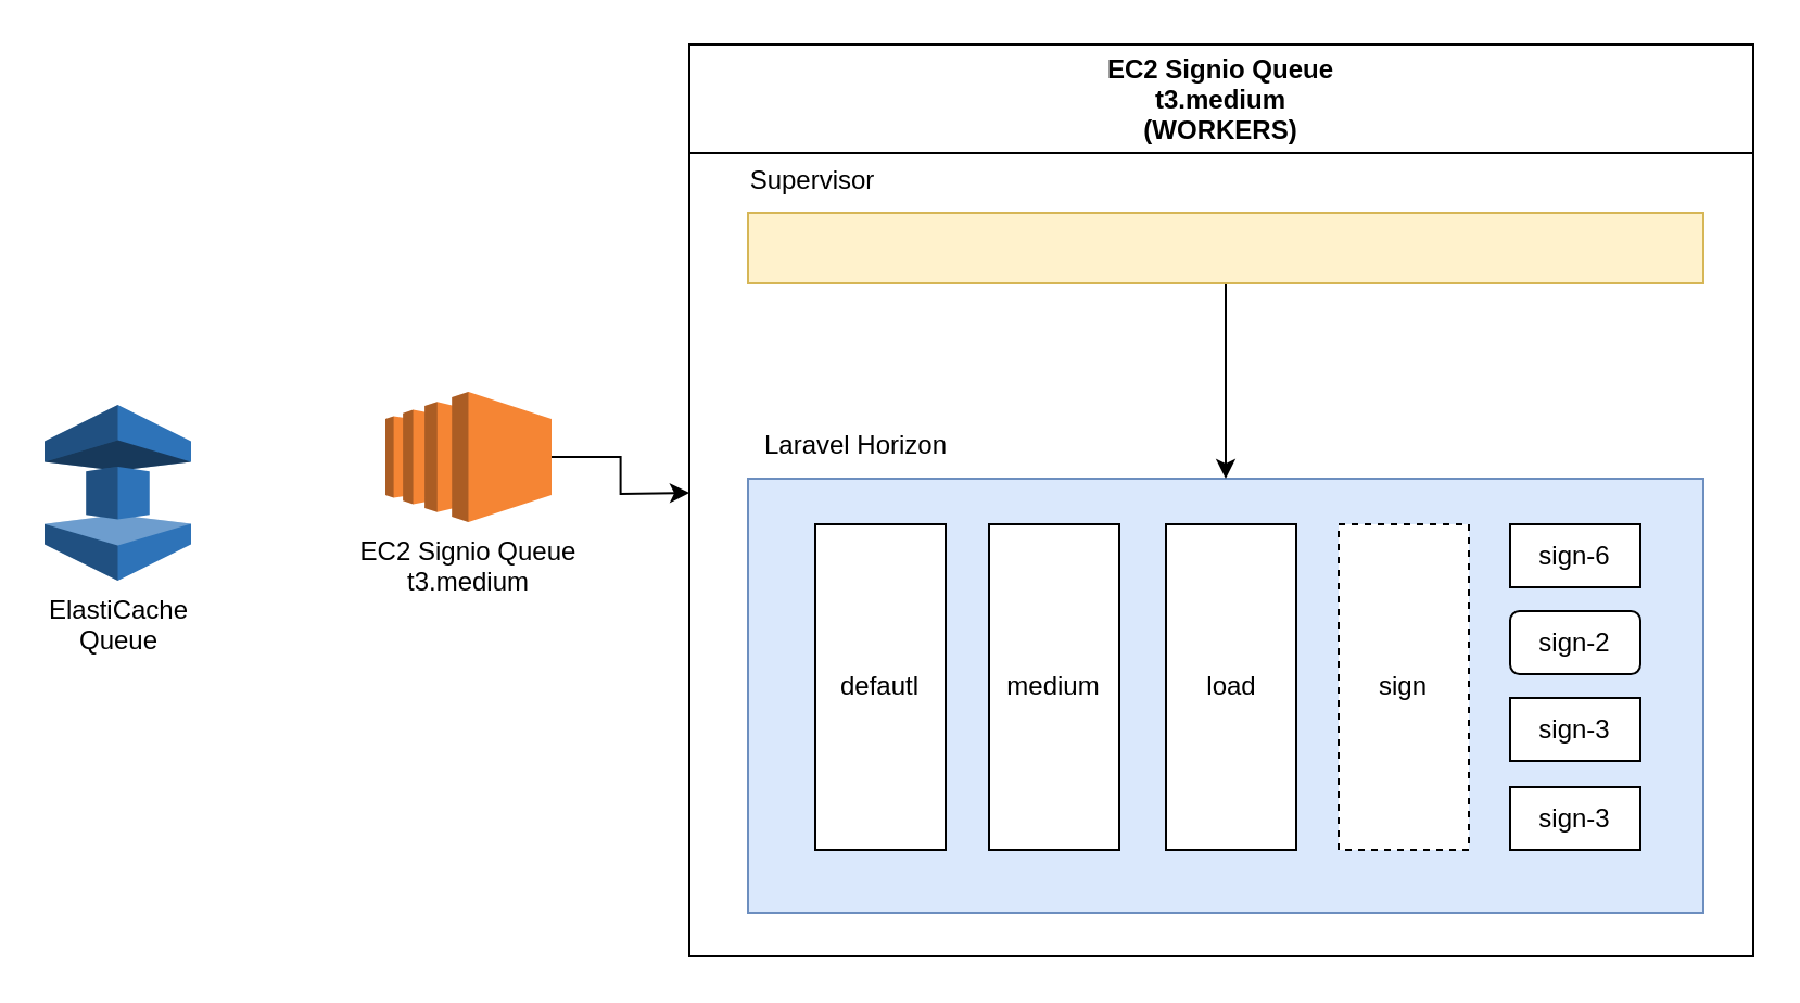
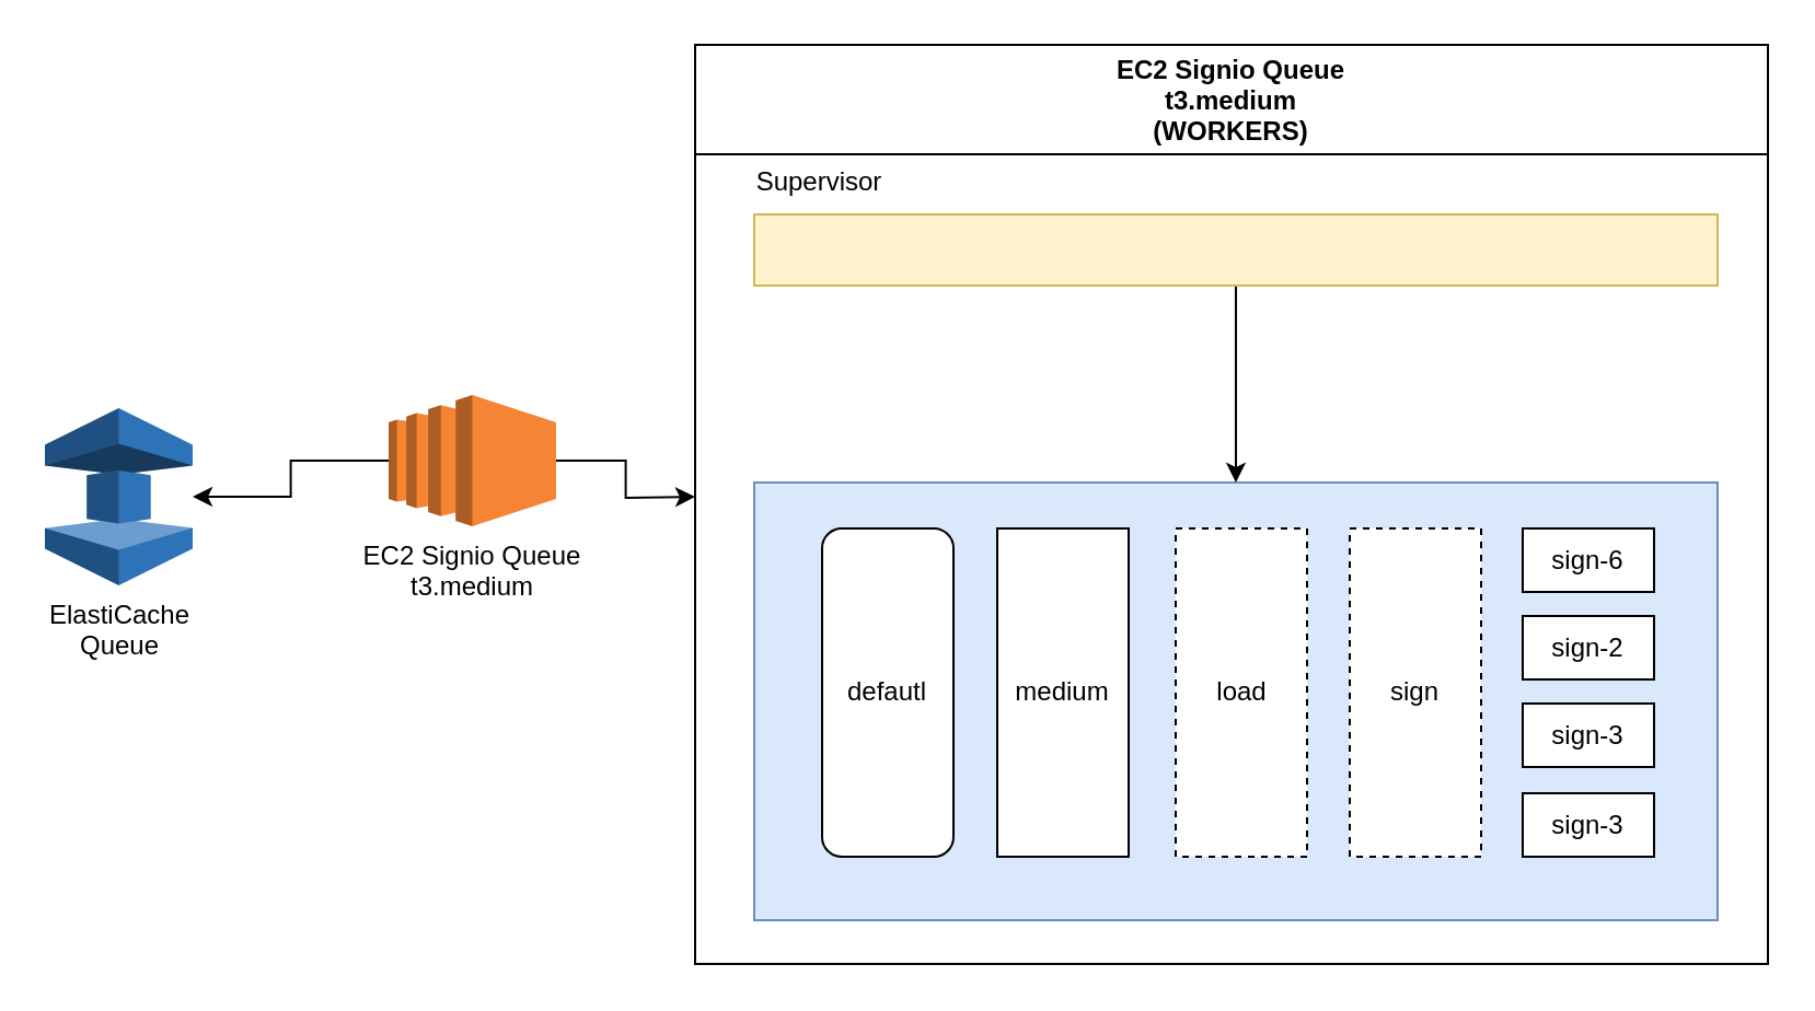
  <mxCell id="0" />
  <mxCell id="1" parent="0" />
+ <mxCell id="2" style="edgeStyle=orthogonalEdgeStyle;rounded=0;orthogonalLoop=1;jettySize=auto;html=1;" edge="1" parent="1" source="4" target="5"><mxGeometry relative="1" as="geometry" /></mxCell>
  <mxCell id="3" style="edgeStyle=orthogonalEdgeStyle;rounded=0;orthogonalLoop=1;jettySize=auto;html=1;" edge="1" parent="1" source="4"><mxGeometry relative="1" as="geometry"><mxPoint x="317" y="226.5" as="targetPoint" /></mxGeometry></mxCell>
  <mxCell id="4" value="EC2 Signio Queue&lt;br&gt;t3.medium" style="outlineConnect=0;dashed=0;verticalLabelPosition=bottom;verticalAlign=top;align=center;html=1;shape=mxgraph.aws3.ec2;fillColor=#F58534;gradientColor=none;" vertex="1" parent="1"><mxGeometry x="177" y="180" width="76.5" height="60" as="geometry" /></mxCell>
  <mxCell id="5" value="ElastiCache&lt;br&gt;Queue" style="outlineConnect=0;dashed=0;verticalLabelPosition=bottom;verticalAlign=top;align=center;html=1;shape=mxgraph.aws3.elasticache;fillColor=#2E73B8;gradientColor=none;" vertex="1" parent="1"><mxGeometry x="20" y="186" width="67.5" height="81" as="geometry" /></mxCell>
  <mxCell id="6" value="EC2 Signio Queue&#10;t3.medium&#10;(WORKERS)" style="swimlane;fillColor=none;startSize=50;" vertex="1" parent="1"><mxGeometry x="317" y="20" width="490" height="420" as="geometry" /></mxCell>
  <mxCell id="7" value="" style="rounded=0;whiteSpace=wrap;html=1;fillColor=#dae8fc;labelPosition=left;verticalLabelPosition=top;align=right;verticalAlign=bottom;strokeColor=#6c8ebf;" vertex="1" parent="6"><mxGeometry x="27" y="200" width="440" height="200" as="geometry" /></mxCell>
  <mxCell id="8" style="edgeStyle=orthogonalEdgeStyle;rounded=0;orthogonalLoop=1;jettySize=auto;html=1;" edge="1" parent="6" source="9" target="7"><mxGeometry relative="1" as="geometry" /></mxCell>
  <mxCell id="9" value="" style="rounded=0;whiteSpace=wrap;html=1;fillColor=#fff2cc;labelPosition=left;verticalLabelPosition=top;align=right;verticalAlign=bottom;strokeColor=#d6b656;" vertex="1" parent="6"><mxGeometry x="27" y="77.5" width="440" height="32.5" as="geometry" /></mxCell>
- <mxCell id="10" value="defautl" style="rounded=0;whiteSpace=wrap;html=1;labelPosition=center;verticalLabelPosition=middle;align=center;verticalAlign=middle;" vertex="1" parent="6"><mxGeometry x="58" y="221" width="60" height="150" as="geometry" /></mxCell>
+ <mxCell id="10" value="defautl" style="whiteSpace=wrap;html=1;labelPosition=center;verticalLabelPosition=middle;align=center;verticalAlign=middle;rounded=1;" vertex="1" parent="6"><mxGeometry x="58" y="221" width="60" height="150" as="geometry" /></mxCell>
  <mxCell id="11" value="medium" style="rounded=0;whiteSpace=wrap;html=1;labelPosition=center;verticalLabelPosition=middle;align=center;verticalAlign=middle;" vertex="1" parent="6"><mxGeometry x="138" y="221" width="60" height="150" as="geometry" /></mxCell>
- <mxCell id="12" value="load" style="rounded=0;whiteSpace=wrap;html=1;labelPosition=center;verticalLabelPosition=middle;align=center;verticalAlign=middle;" vertex="1" parent="6"><mxGeometry x="219.5" y="221" width="60" height="150" as="geometry" /></mxCell>
+ <mxCell id="12" value="load" style="rounded=0;whiteSpace=wrap;html=1;labelPosition=center;verticalLabelPosition=middle;align=center;verticalAlign=middle;dashed=1;" vertex="1" parent="6"><mxGeometry x="219.5" y="221" width="60" height="150" as="geometry" /></mxCell>
  <mxCell id="13" value="sign" style="rounded=0;whiteSpace=wrap;html=1;labelPosition=center;verticalLabelPosition=middle;align=center;verticalAlign=middle;dashed=1;" vertex="1" parent="6"><mxGeometry x="299" y="221" width="60" height="150" as="geometry" /></mxCell>
  <mxCell id="14" value="sign-6" style="rounded=0;whiteSpace=wrap;html=1;labelPosition=center;verticalLabelPosition=middle;align=center;verticalAlign=middle;" vertex="1" parent="6"><mxGeometry x="378" y="221" width="60" height="29" as="geometry" /></mxCell>
- <mxCell id="15" value="sign-2" style="whiteSpace=wrap;html=1;labelPosition=center;verticalLabelPosition=middle;align=center;verticalAlign=middle;rounded=1;" vertex="1" parent="6"><mxGeometry x="378" y="261" width="60" height="29" as="geometry" /></mxCell>
+ <mxCell id="15" value="sign-2" style="rounded=0;whiteSpace=wrap;html=1;labelPosition=center;verticalLabelPosition=middle;align=center;verticalAlign=middle;" vertex="1" parent="6"><mxGeometry x="378" y="261" width="60" height="29" as="geometry" /></mxCell>
  <mxCell id="16" value="sign-3" style="rounded=0;whiteSpace=wrap;html=1;labelPosition=center;verticalLabelPosition=middle;align=center;verticalAlign=middle;" vertex="1" parent="6"><mxGeometry x="378" y="301" width="60" height="29" as="geometry" /></mxCell>
  <mxCell id="17" value="sign-3" style="rounded=0;whiteSpace=wrap;html=1;labelPosition=center;verticalLabelPosition=middle;align=center;verticalAlign=middle;" vertex="1" parent="6"><mxGeometry x="378" y="342" width="60" height="29" as="geometry" /></mxCell>
- <mxCell id="18" value="&lt;span style=&quot;text-align: right&quot;&gt;Laravel Horizon&lt;/span&gt;" style="text;html=1;strokeColor=none;fillColor=none;align=center;verticalAlign=middle;whiteSpace=wrap;rounded=0;" vertex="1" parent="6"><mxGeometry x="27" y="170" width="100" height="30" as="geometry" /></mxCell>
  <mxCell id="19" value="&lt;span style=&quot;text-align: right&quot;&gt;Supervisor&lt;/span&gt;" style="text;html=1;strokeColor=none;fillColor=none;align=center;verticalAlign=middle;whiteSpace=wrap;rounded=0;" vertex="1" parent="6"><mxGeometry x="27" y="47.5" width="60" height="30" as="geometry" /></mxCell>
